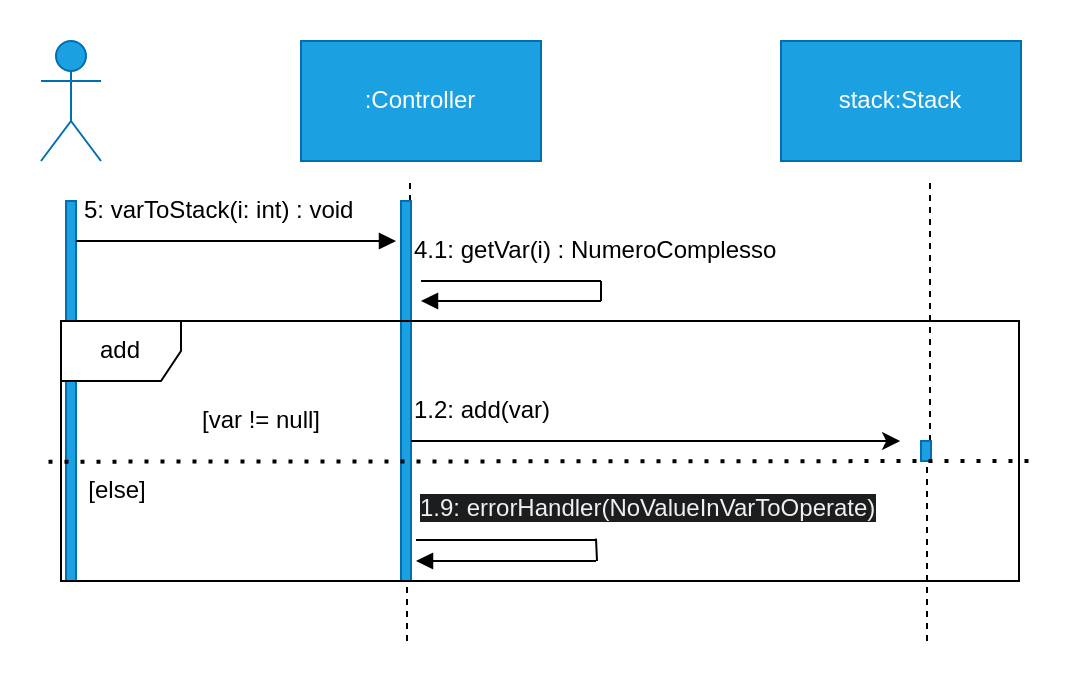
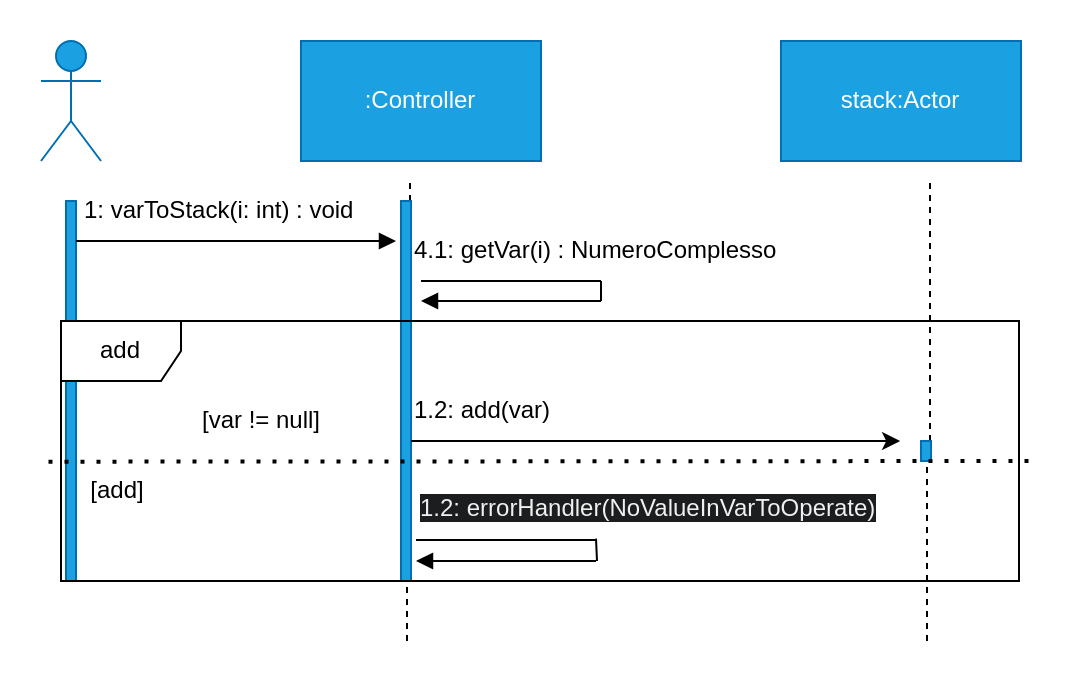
  <mxCell id="0" />
  <mxCell id="1" parent="0" />
  <mxCell id="2" value="Actor" style="shape=umlActor;verticalLabelPosition=bottom;verticalAlign=top;html=1;fillColor=#1ba1e2;fontColor=#ffffff;strokeColor=#006EAF;" parent="1" vertex="1"><mxGeometry x="20" y="20" width="30" height="60" as="geometry" /></mxCell>
  <mxCell id="3" value="" style="html=1;points=[];perimeter=orthogonalPerimeter;fillColor=#1ba1e2;fontColor=#ffffff;strokeColor=#006EAF;" parent="1" vertex="1"><mxGeometry x="32.5" y="100" width="5" height="190" as="geometry" /></mxCell>
  <mxCell id="4" value="" style="html=1;verticalAlign=bottom;labelBackgroundColor=none;endArrow=block;endFill=1;" parent="1" edge="1"><mxGeometry width="160" relative="1" as="geometry"><mxPoint x="37.5" y="120" as="sourcePoint" /><mxPoint x="197.5" y="120" as="targetPoint" /></mxGeometry></mxCell>
- <mxCell id="5" value="5: varToStack(i: int) : void" style="text;html=1;strokeColor=none;fillColor=none;align=left;verticalAlign=middle;whiteSpace=wrap;rounded=0;" parent="1" vertex="1"><mxGeometry x="40" y="90" width="160" height="30" as="geometry" /></mxCell>
+ <mxCell id="5" value="1: varToStack(i: int) : void" style="text;html=1;strokeColor=none;fillColor=none;align=left;verticalAlign=middle;whiteSpace=wrap;rounded=0;" parent="1" vertex="1"><mxGeometry x="40" y="90" width="160" height="30" as="geometry" /></mxCell>
  <mxCell id="6" value=":Controller" style="rounded=0;whiteSpace=wrap;html=1;fillColor=#1ba1e2;fontColor=#ffffff;strokeColor=#006EAF;" parent="1" vertex="1"><mxGeometry x="150" y="20" width="120" height="60" as="geometry" /></mxCell>
  <mxCell id="7" value="" style="endArrow=none;dashed=1;html=1;startArrow=none;" parent="1" source="9" edge="1"><mxGeometry width="50" height="50" relative="1" as="geometry"><mxPoint x="204.5" y="630" as="sourcePoint" /><mxPoint x="204.5" y="90" as="targetPoint" /></mxGeometry></mxCell>
  <mxCell id="8" value="" style="endArrow=none;dashed=1;html=1;" parent="1" target="9" edge="1"><mxGeometry width="50" height="50" relative="1" as="geometry"><mxPoint x="203" y="320" as="sourcePoint" /><mxPoint x="204.5" y="90" as="targetPoint" /></mxGeometry></mxCell>
  <mxCell id="9" value="" style="html=1;points=[];perimeter=orthogonalPerimeter;fillColor=#1ba1e2;fontColor=#ffffff;strokeColor=#006EAF;" parent="1" vertex="1"><mxGeometry x="200" y="100" width="5" height="190" as="geometry" /></mxCell>
- <mxCell id="10" value="stack:Stack" style="rounded=0;whiteSpace=wrap;html=1;fillColor=#1ba1e2;fontColor=#ffffff;strokeColor=#006EAF;" parent="1" vertex="1"><mxGeometry x="390" y="20" width="120" height="60" as="geometry" /></mxCell>
+ <mxCell id="10" value="stack:Actor" style="rounded=0;whiteSpace=wrap;html=1;fillColor=#1ba1e2;fontColor=#ffffff;strokeColor=#006EAF;" parent="1" vertex="1"><mxGeometry x="390" y="20" width="120" height="60" as="geometry" /></mxCell>
  <mxCell id="11" value="" style="endArrow=none;dashed=1;html=1;startArrow=none;rounded=0;" parent="1" source="13" edge="1"><mxGeometry width="50" height="50" relative="1" as="geometry"><mxPoint x="464.5" y="630" as="sourcePoint" /><mxPoint x="464.5" y="90" as="targetPoint" /></mxGeometry></mxCell>
  <mxCell id="12" value="" style="endArrow=none;dashed=1;html=1;rounded=0;" parent="1" target="13" edge="1"><mxGeometry width="50" height="50" relative="1" as="geometry"><mxPoint x="463" y="320" as="sourcePoint" /><mxPoint x="464.5" y="90" as="targetPoint" /></mxGeometry></mxCell>
  <mxCell id="13" value="" style="html=1;points=[];perimeter=orthogonalPerimeter;fillColor=#1ba1e2;fontColor=#ffffff;strokeColor=#006EAF;" parent="1" vertex="1"><mxGeometry x="460" y="220" width="5" height="10" as="geometry" /></mxCell>
  <mxCell id="14" value="4.1: getVar(i) : NumeroComplesso" style="text;html=1;strokeColor=none;fillColor=none;align=left;verticalAlign=middle;whiteSpace=wrap;rounded=0;" parent="1" vertex="1"><mxGeometry x="205" y="110" width="195" height="30" as="geometry" /></mxCell>
  <mxCell id="15" value="" style="html=1;verticalAlign=bottom;labelBackgroundColor=none;endArrow=block;endFill=1;rounded=0;" parent="1" edge="1"><mxGeometry width="160" relative="1" as="geometry"><mxPoint x="300" y="150" as="sourcePoint" /><mxPoint x="210" y="150" as="targetPoint" /></mxGeometry></mxCell>
  <mxCell id="16" value="" style="endArrow=none;html=1;rounded=0;" parent="1" edge="1"><mxGeometry width="50" height="50" relative="1" as="geometry"><mxPoint x="210" y="140" as="sourcePoint" /><mxPoint x="300" y="140" as="targetPoint" /></mxGeometry></mxCell>
  <mxCell id="17" value="" style="endArrow=none;html=1;rounded=0;" parent="1" edge="1"><mxGeometry width="50" height="50" relative="1" as="geometry"><mxPoint x="300" y="150" as="sourcePoint" /><mxPoint x="300" y="140" as="targetPoint" /><Array as="points" /></mxGeometry></mxCell>
  <mxCell id="18" value="1.2: add(var)&amp;nbsp;" style="text;html=1;strokeColor=none;fillColor=none;align=left;verticalAlign=middle;whiteSpace=wrap;rounded=0;" parent="1" vertex="1"><mxGeometry x="205" y="190" width="160" height="30" as="geometry" /></mxCell>
  <mxCell id="19" value="" style="endArrow=classic;html=1;rounded=0;exitX=1.083;exitY=0.504;exitDx=0;exitDy=0;exitPerimeter=0;" parent="1" edge="1"><mxGeometry width="50" height="50" relative="1" as="geometry"><mxPoint x="204.995" y="220" as="sourcePoint" /><mxPoint x="449.58" y="220" as="targetPoint" /></mxGeometry></mxCell>
  <mxCell id="20" value="add" style="shape=umlFrame;whiteSpace=wrap;html=1;pointerEvents=0;" parent="1" vertex="1"><mxGeometry x="30" y="160" width="479" height="130" as="geometry" /></mxCell>
  <mxCell id="21" value="[var != null]" style="text;html=1;align=center;verticalAlign=middle;resizable=0;points=[];autosize=1;strokeColor=none;fillColor=none;" parent="1" vertex="1"><mxGeometry x="90" y="195" width="80" height="30" as="geometry" /></mxCell>
  <mxCell id="22" value="" style="endArrow=none;dashed=1;html=1;dashPattern=1 3;strokeWidth=2;rounded=0;" parent="1" edge="1"><mxGeometry width="50" height="50" relative="1" as="geometry"><mxPoint x="23.75" y="230.34" as="sourcePoint" /><mxPoint x="515.25" y="230" as="targetPoint" /></mxGeometry></mxCell>
- <mxCell id="23" value="[else]" style="text;html=1;align=center;verticalAlign=middle;resizable=0;points=[];autosize=1;strokeColor=none;fillColor=none;" parent="1" vertex="1"><mxGeometry x="32.5" y="230" width="50" height="30" as="geometry" /></mxCell>
- <mxCell id="24" value="&lt;span style=&quot;color: rgb(240, 240, 240); font-family: Helvetica; font-size: 12px; font-style: normal; font-variant-ligatures: normal; font-variant-caps: normal; font-weight: 400; letter-spacing: normal; orphans: 2; text-align: left; text-indent: 0px; text-transform: none; widows: 2; word-spacing: 0px; -webkit-text-stroke-width: 0px; background-color: rgb(27, 29, 30); text-decoration-thickness: initial; text-decoration-style: initial; text-decoration-color: initial; float: none; display: inline !important;&quot;&gt;1.9: errorHandler(NoValueInVarToOperate)&lt;/span&gt;" style="text;whiteSpace=wrap;html=1;" parent="1" vertex="1"><mxGeometry x="207.5" y="240" width="245" height="20" as="geometry" /></mxCell>
+ <mxCell id="23" value="[add]" style="text;html=1;align=center;verticalAlign=middle;resizable=0;points=[];autosize=1;strokeColor=none;fillColor=none;" parent="1" vertex="1"><mxGeometry x="32.5" y="230" width="50" height="30" as="geometry" /></mxCell>
+ <mxCell id="24" value="&lt;span style=&quot;color: rgb(240, 240, 240); font-family: Helvetica; font-size: 12px; font-style: normal; font-variant-ligatures: normal; font-variant-caps: normal; font-weight: 400; letter-spacing: normal; orphans: 2; text-align: left; text-indent: 0px; text-transform: none; widows: 2; word-spacing: 0px; -webkit-text-stroke-width: 0px; background-color: rgb(27, 29, 30); text-decoration-thickness: initial; text-decoration-style: initial; text-decoration-color: initial; float: none; display: inline !important;&quot;&gt;1.2: errorHandler(NoValueInVarToOperate)&lt;/span&gt;" style="text;whiteSpace=wrap;html=1;" parent="1" vertex="1"><mxGeometry x="207.5" y="240" width="245" height="20" as="geometry" /></mxCell>
  <mxCell id="25" value="" style="html=1;verticalAlign=bottom;labelBackgroundColor=none;endArrow=block;endFill=1;rounded=0;" parent="1" edge="1"><mxGeometry width="160" relative="1" as="geometry"><mxPoint x="297.5" y="280" as="sourcePoint" /><mxPoint x="207.5" y="280" as="targetPoint" /></mxGeometry></mxCell>
  <mxCell id="26" value="" style="endArrow=none;html=1;rounded=0;" parent="1" edge="1"><mxGeometry width="50" height="50" relative="1" as="geometry"><mxPoint x="207.5" y="269.52" as="sourcePoint" /><mxPoint x="297.5" y="269.52" as="targetPoint" /></mxGeometry></mxCell>
  <mxCell id="27" value="" style="endArrow=none;html=1;rounded=0;" parent="1" edge="1"><mxGeometry width="50" height="50" relative="1" as="geometry"><mxPoint x="298" y="280" as="sourcePoint" /><mxPoint x="297.5" y="268.83" as="targetPoint" /><Array as="points" /></mxGeometry></mxCell>
